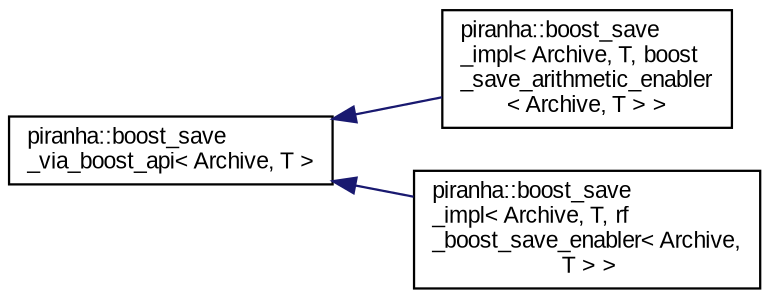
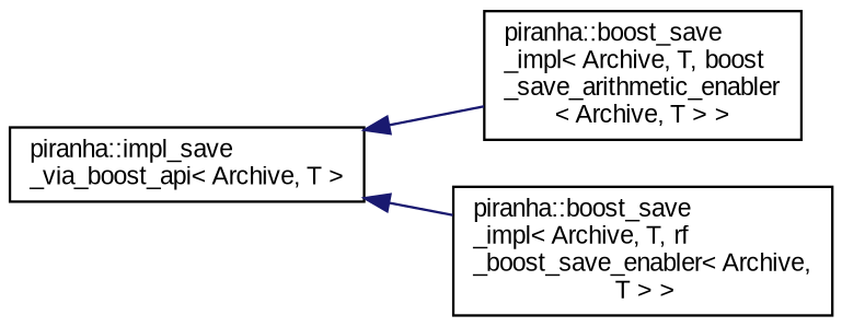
  digraph {
    rankdir=LR
    fontname="Liberation Sans"
    node [color=black fillcolor=white fontname="Liberation Sans" fontsize=10 shape=record style=filled]
    edge [color=midnightblue dir=back fontname="Liberation Sans" fontsize=10 labelfontname=Helvetica labelfontsize=10 style=solid]
-   n1 [height=0.2 label="piranha::boost_save\l_via_boost_api\< Archive, T \>" width=0.4]
+   n1 [height=0.2 label="piranha::impl_save\l_via_boost_api\< Archive, T \>" width=0.4]
    n2 [height=0.2 label="piranha::boost_save\l_impl\< Archive, T, boost\l_save_arithmetic_enabler\l\< Archive, T \> \>" width=0.4]
    n3 [height=0.2 label="piranha::boost_save\l_impl\< Archive, T, rf\l_boost_save_enabler\< Archive,\l T \> \>" width=0.4]
    n1 -> n2
    n1 -> n3
  }
